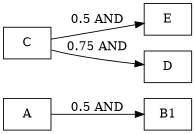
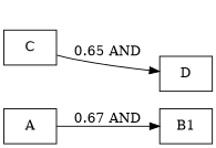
  graph {
    rankdir=LR
    node [shape=box]
    edge [arrowType=normal dir=forward]
    A
    B1
    C
-   E
    D
-   A -- B1 [label="0.5 AND"]
-   C -- E [label="0.5 AND"]
-   C -- D [label="0.75 AND"]
+   A -- B1 [label="0.67 AND"]
+   C -- D [label="0.65 AND"]
  }
